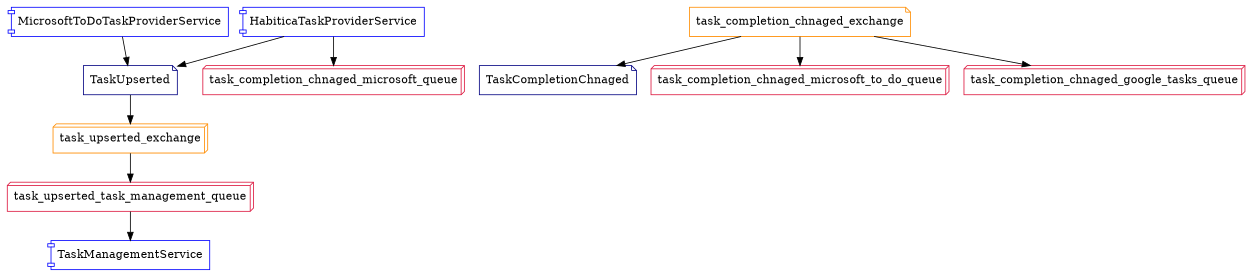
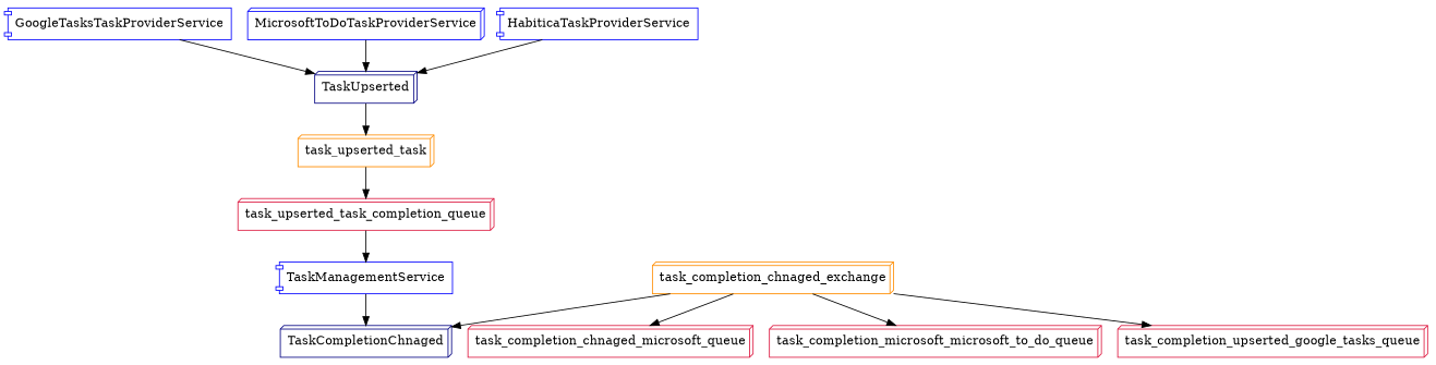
  digraph {
    node [color=blue shape=box3d]
-   TaskUpserted [color=navy shape=note]
-   task_upserted_exchange [color=darkorange]
-   MicrosoftToDoTaskProviderService [shape=component]
+   GoogleTasksTaskProviderService [shape=component]
+   TaskUpserted [color=navy]
+   task_upserted_exchange [color=darkorange label=task_upserted_task]
+   MicrosoftToDoTaskProviderService
    HabiticaTaskProviderService [shape=component]
    TaskManagementService [shape=component]
-   TaskCompletionChnaged [color=navy shape=note]
-   task_upserted_task_management_queue [color=crimson]
-   task_completion_chnaged_exchange [color=darkorange shape=note]
+   TaskCompletionChnaged [color=navy]
+   task_upserted_task_management_queue [color=crimson label=task_upserted_task_completion_queue]
+   task_completion_chnaged_exchange [color=darkorange]
    n10 [color=crimson label=task_completion_chnaged_microsoft_queue]
-   task_completion_chnaged_microsoft_to_do_queue [color=crimson]
-   task_completion_chnaged_google_tasks_queue [color=crimson]
+   task_completion_chnaged_microsoft_to_do_queue [color=crimson label=task_completion_microsoft_microsoft_to_do_queue]
+   task_completion_chnaged_google_tasks_queue [color=crimson label=task_completion_upserted_google_tasks_queue]
+   GoogleTasksTaskProviderService -> TaskUpserted
    TaskUpserted -> task_upserted_exchange
    task_upserted_exchange -> task_upserted_task_management_queue
    MicrosoftToDoTaskProviderService -> TaskUpserted
    HabiticaTaskProviderService -> TaskUpserted
+   TaskManagementService -> TaskCompletionChnaged
    task_upserted_task_management_queue -> TaskManagementService
    task_completion_chnaged_exchange -> TaskCompletionChnaged
-   HabiticaTaskProviderService -> n10
+   task_completion_chnaged_exchange -> n10
    task_completion_chnaged_exchange -> task_completion_chnaged_microsoft_to_do_queue
    task_completion_chnaged_exchange -> task_completion_chnaged_google_tasks_queue
  }
